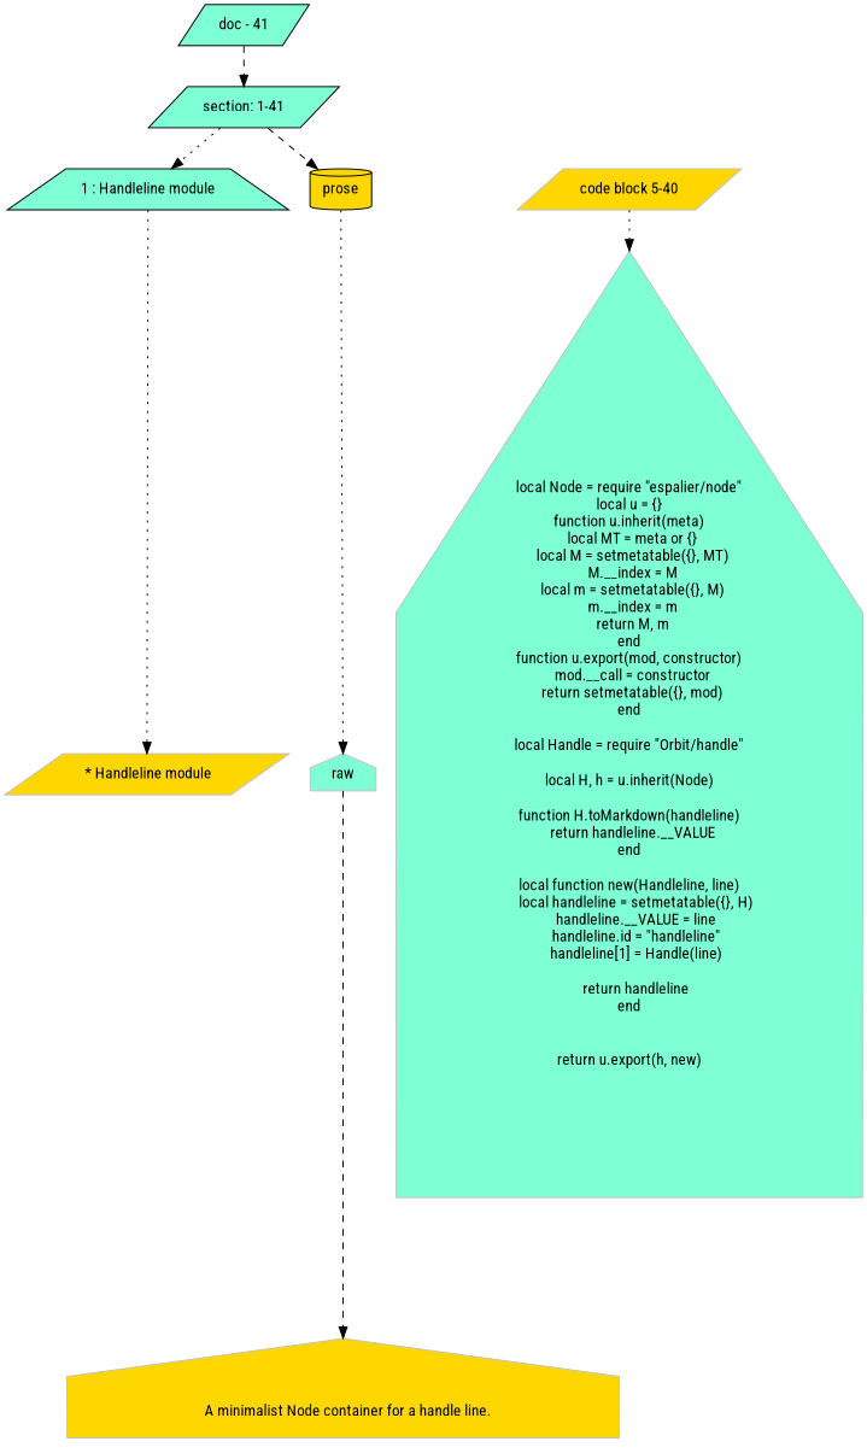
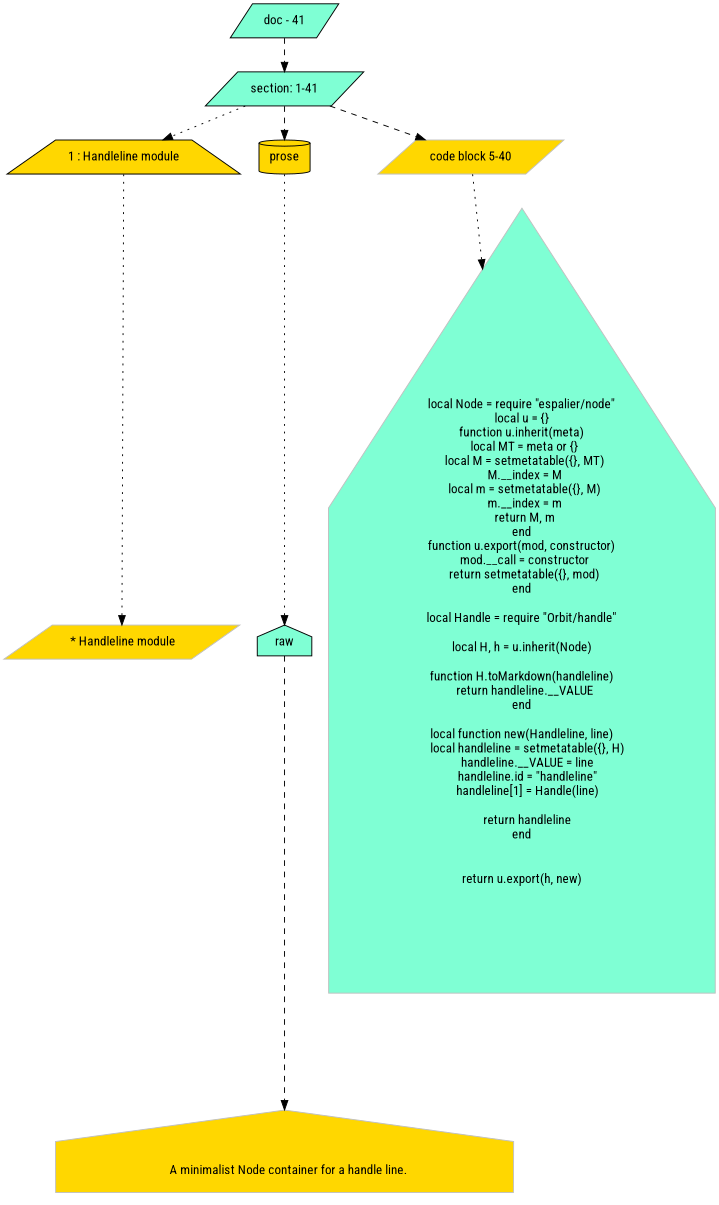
  digraph {
    fontname="Roboto Condensed"
    node [fillcolor=aquamarine fontname="Roboto Condensed" shape=parallelogram style=filled]
    edge [fontname="Roboto Condensed" style=dotted]
    n1 [label="section: 1-41"]
-   n2 [label="1 : Handleline module" shape=trapezium]
+   n2 [fillcolor=gold label="1 : Handleline module" shape=trapezium]
    n3 [fillcolor=gold label=prose shape=cylinder]
    n4 [color=Gray fillcolor=gold label="code block 5-40"]
-   n5 [label=raw shape=house color=Gray]
+   n5 [label=raw shape=house]
    n6 [color=Gray fillcolor=gold label=" * Handleline module"]
    n7 [color=Gray label="local Node = require \"espalier/node\"\nlocal u = {}\nfunction u.inherit(meta)\n  local MT = meta or {}\n  local M = setmetatable({}, MT)\n  M.__index = M\n  local m = setmetatable({}, M)\n  m.__index = m\n  return M, m\nend\nfunction u.export(mod, constructor)\n  mod.__call = constructor\n  return setmetatable({}, mod)\nend\n\nlocal Handle = require \"Orbit/handle\"\n\nlocal H, h = u.inherit(Node)\n\nfunction H.toMarkdown(handleline)\n  return handleline.__VALUE\nend\n\nlocal function new(Handleline, line)\n    local handleline = setmetatable({}, H)\n    handleline.__VALUE = line\n    handleline.id = \"handleline\"\n    handleline[1] = Handle(line)\n\n    return handleline\nend\n\n\nreturn u.export(h, new)" shape=house]
    n8 [color=Gray fillcolor=gold label="\n\n   A minimalist Node container for a handle line.\n" shape=house]
    n9 [label="doc - 41"]
    subgraph sub_1 {
      rank=same
      n1
    }
    subgraph sub_2 {
      rank=same
      n2
      n3
      n4
    }
    subgraph sub_3 {
      rank=same
      n5
    }
    n1 -> n2
    n1 -> n3 [style=dashed]
+   n1 -> n4 [style=dashed]
    n2 -> n6
    n3 -> n5
    n4 -> n7
    n5 -> n8 [style=dashed]
    n9 -> n1 [style=dashed]
  }
